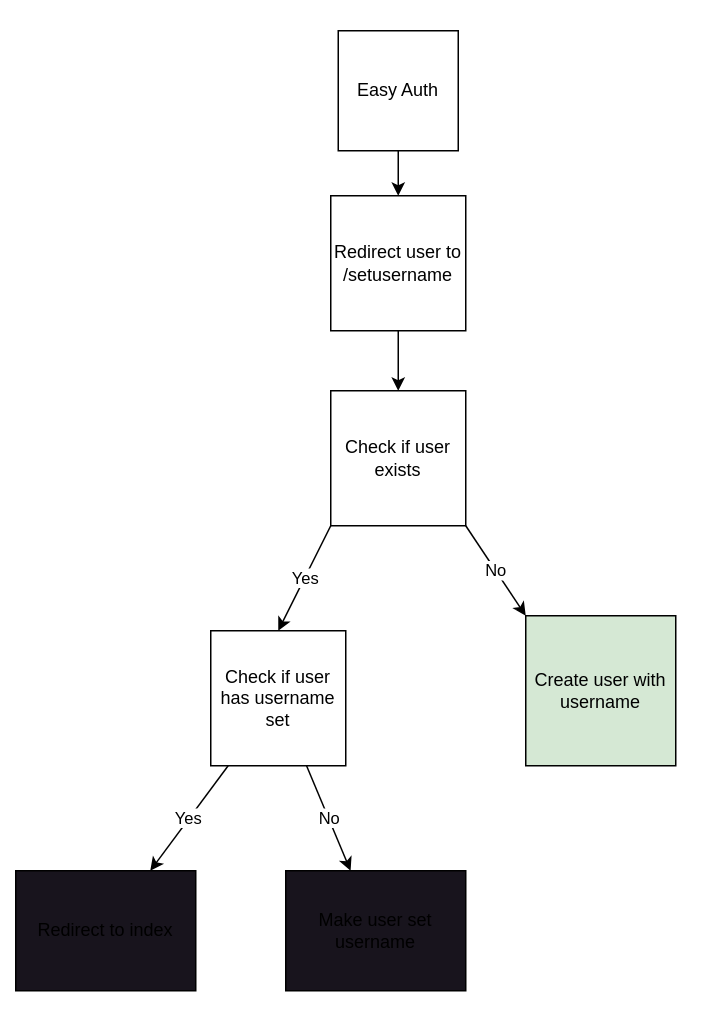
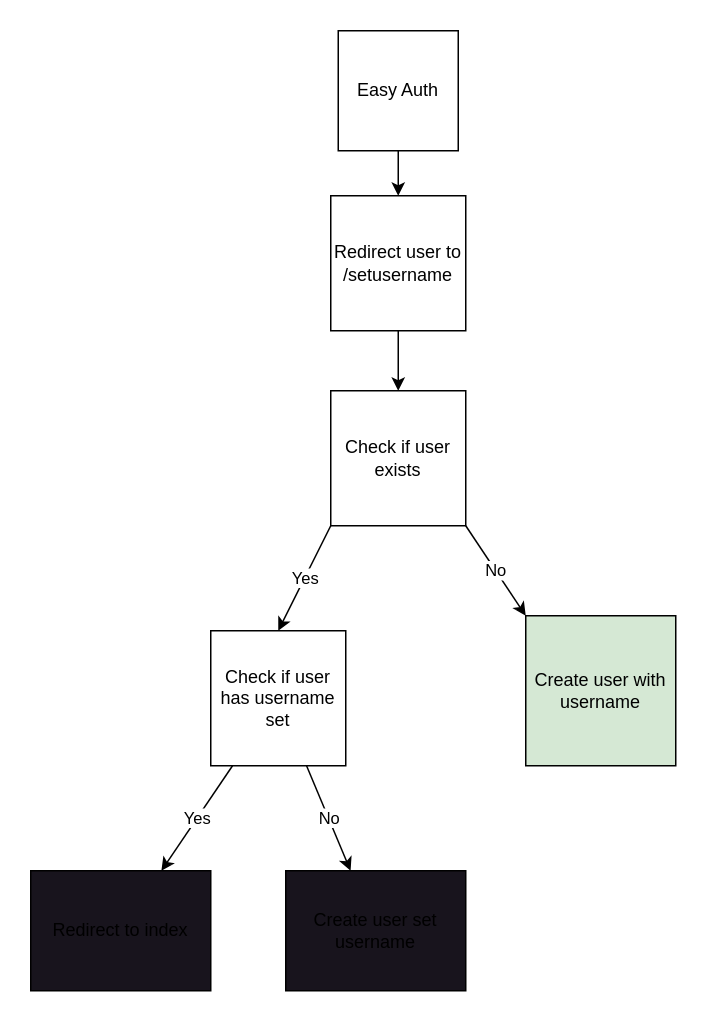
  <mxCell id="0" />
  <mxCell id="1" parent="0" />
  <mxCell id="2" style="edgeStyle=none;html=1;exitX=0.5;exitY=1;exitDx=0;exitDy=0;entryX=0.5;entryY=0;entryDx=0;entryDy=0;" edge="1" parent="1" source="3" target="5"><mxGeometry relative="1" as="geometry" /></mxCell>
  <mxCell id="3" value="Easy Auth" style="whiteSpace=wrap;html=1;aspect=fixed;" vertex="1" parent="1"><mxGeometry x="225" y="20" width="80" height="80" as="geometry" /></mxCell>
  <mxCell id="4" style="edgeStyle=none;html=1;exitX=0.5;exitY=1;exitDx=0;exitDy=0;entryX=0.5;entryY=0;entryDx=0;entryDy=0;" edge="1" parent="1" source="5" target="11"><mxGeometry relative="1" as="geometry"><mxPoint x="295" y="230" as="sourcePoint" /></mxGeometry></mxCell>
  <mxCell id="5" value="Redirect user to /setusername" style="whiteSpace=wrap;html=1;aspect=fixed;" vertex="1" parent="1"><mxGeometry x="220" y="130" width="90" height="90" as="geometry" /></mxCell>
  <mxCell id="6" value="Yes" style="edgeStyle=none;html=1;" edge="1" parent="1" source="8" target="9"><mxGeometry relative="1" as="geometry" /></mxCell>
  <mxCell id="7" value="No" style="edgeStyle=none;html=1;" edge="1" parent="1" source="8" target="10"><mxGeometry relative="1" as="geometry" /></mxCell>
  <mxCell id="8" value="Check if user has username set" style="whiteSpace=wrap;html=1;aspect=fixed;" vertex="1" parent="1"><mxGeometry x="140" y="420" width="90" height="90" as="geometry" /></mxCell>
- <mxCell id="9" value="Redirect to index" style="whiteSpace=wrap;html=1;fillColor=rgb(24, 20, 29);" vertex="1" parent="1"><mxGeometry x="10" y="580" width="120" height="80" as="geometry" /></mxCell>
- <mxCell id="10" value="Make user set username" style="whiteSpace=wrap;html=1;fillColor=rgb(24, 20, 29);" vertex="1" parent="1"><mxGeometry x="190" y="580" width="120" height="80" as="geometry" /></mxCell>
+ <mxCell id="9" value="Redirect to index" style="whiteSpace=wrap;html=1;fillColor=rgb(24, 20, 29);" vertex="1" parent="1"><mxGeometry x="20" y="580" width="120" height="80" as="geometry" /></mxCell>
+ <mxCell id="10" value="Create user set username" style="whiteSpace=wrap;html=1;fillColor=rgb(24, 20, 29);" vertex="1" parent="1"><mxGeometry x="190" y="580" width="120" height="80" as="geometry" /></mxCell>
  <mxCell id="11" value="Check if user exists" style="whiteSpace=wrap;html=1;aspect=fixed;" vertex="1" parent="1"><mxGeometry x="220" y="260" width="90" height="90" as="geometry" /></mxCell>
  <mxCell id="12" value="Yes" style="edgeStyle=none;html=1;entryX=0.5;entryY=0;entryDx=0;entryDy=0;exitX=0;exitY=1;exitDx=0;exitDy=0;" edge="1" parent="1" source="11" target="8"><mxGeometry relative="1" as="geometry"><mxPoint x="321.94" y="350" as="sourcePoint" /><mxPoint x="280" y="400" as="targetPoint" /></mxGeometry></mxCell>
  <mxCell id="13" value="No" style="edgeStyle=none;html=1;exitX=1;exitY=1;exitDx=0;exitDy=0;entryX=0;entryY=0;entryDx=0;entryDy=0;" edge="1" parent="1" source="11" target="14"><mxGeometry relative="1" as="geometry"><mxPoint x="405.484" y="520" as="sourcePoint" /><mxPoint x="450" y="400" as="targetPoint" /></mxGeometry></mxCell>
  <mxCell id="14" value="Create user with username" style="whiteSpace=wrap;html=1;aspect=fixed;fillColor=#d5e8d4;" vertex="1" parent="1"><mxGeometry x="350" y="410" width="100" height="100" as="geometry" /></mxCell>
